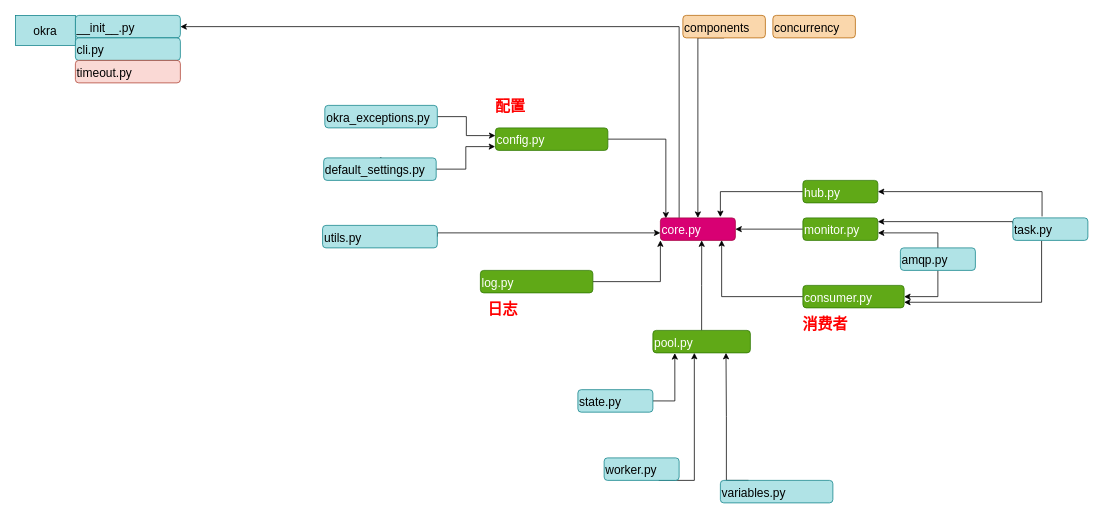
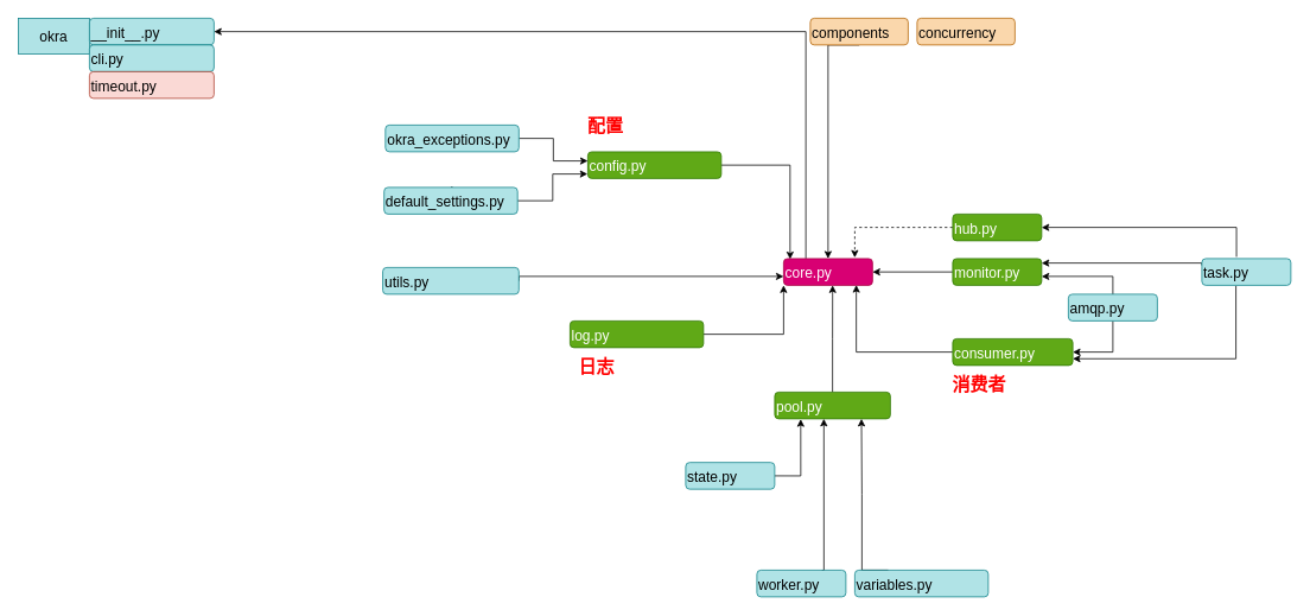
  <mxCell id="0" />
  <mxCell id="1" parent="0" />
  <mxCell id="2" value="okra" style="whiteSpace=wrap;html=1;fillColor=#b0e3e6;strokeColor=#0e8088;fontSize=16;rounded=0;" vertex="1" parent="1"><mxGeometry x="20" y="20" width="80" height="40" as="geometry" /></mxCell>
  <mxCell id="3" value="__init__.py" style="text;html=1;rounded=1;fillColor=#b0e3e6;strokeColor=#0e8088;fontSize=16;" vertex="1" parent="1"><mxGeometry x="100" y="20" width="140" height="30" as="geometry" /></mxCell>
  <mxCell id="4" style="edgeStyle=orthogonalEdgeStyle;rounded=0;orthogonalLoop=1;jettySize=auto;html=1;exitX=0.5;exitY=1;exitDx=0;exitDy=0;entryX=1;entryY=0.5;entryDx=0;entryDy=0;fontSize=16;" edge="1" parent="1" source="6" target="11"><mxGeometry relative="1" as="geometry" /></mxCell>
  <mxCell id="5" style="edgeStyle=orthogonalEdgeStyle;rounded=0;orthogonalLoop=1;jettySize=auto;html=1;exitX=0.5;exitY=0;exitDx=0;exitDy=0;fontSize=16;" edge="1" parent="1" source="6"><mxGeometry relative="1" as="geometry"><mxPoint x="1170" y="310" as="targetPoint" /><Array as="points"><mxPoint x="1250" y="310" /><mxPoint x="1170" y="310" /></Array></mxGeometry></mxCell>
  <mxCell id="6" value="amqp.py" style="text;html=1;rounded=1;fillColor=#b0e3e6;strokeColor=#0e8088;fontSize=16;" vertex="1" parent="1"><mxGeometry x="1200" y="330" width="100" height="30" as="geometry" /></mxCell>
  <mxCell id="7" value="cli.py" style="text;html=1;rounded=1;fillColor=#b0e3e6;strokeColor=#0e8088;fontSize=16;" vertex="1" parent="1"><mxGeometry x="100" y="50" width="140" height="30" as="geometry" /></mxCell>
  <mxCell id="8" style="edgeStyle=orthogonalEdgeStyle;rounded=0;orthogonalLoop=1;jettySize=auto;html=1;exitX=1;exitY=0.5;exitDx=0;exitDy=0;fontSize=16;entryX=0.073;entryY=0.024;entryDx=0;entryDy=0;entryPerimeter=0;" edge="1" parent="1" source="9" target="13"><mxGeometry relative="1" as="geometry" /></mxCell>
  <mxCell id="9" value="config.py" style="text;html=1;rounded=1;fillColor=#60a917;strokeColor=#2D7600;fontSize=16;fontColor=#ffffff;" vertex="1" parent="1"><mxGeometry x="660" y="170" width="150" height="30" as="geometry" /></mxCell>
  <mxCell id="10" style="edgeStyle=orthogonalEdgeStyle;rounded=0;orthogonalLoop=1;jettySize=auto;html=1;exitX=0;exitY=0.5;exitDx=0;exitDy=0;entryX=0.817;entryY=0.989;entryDx=0;entryDy=0;entryPerimeter=0;fontSize=16;" edge="1" parent="1" source="11" target="13"><mxGeometry relative="1" as="geometry" /></mxCell>
  <mxCell id="11" value="consumer.py" style="text;html=1;rounded=1;fillColor=#60a917;strokeColor=#2D7600;fontSize=16;fontColor=#ffffff;" vertex="1" parent="1"><mxGeometry x="1070" y="380" width="135" height="30" as="geometry" /></mxCell>
  <mxCell id="12" style="edgeStyle=orthogonalEdgeStyle;rounded=0;orthogonalLoop=1;jettySize=auto;html=1;exitX=0.25;exitY=0;exitDx=0;exitDy=0;entryX=1;entryY=0.5;entryDx=0;entryDy=0;fontSize=20;fontColor=#FF0000;" edge="1" parent="1" source="13" target="3"><mxGeometry relative="1" as="geometry" /></mxCell>
  <mxCell id="13" value="core.py" style="text;html=1;rounded=1;fillColor=#d80073;strokeColor=#A50040;fontSize=16;fontColor=#ffffff;" vertex="1" parent="1"><mxGeometry x="880" y="290" width="100" height="30" as="geometry" /></mxCell>
  <mxCell id="14" style="edgeStyle=orthogonalEdgeStyle;rounded=0;orthogonalLoop=1;jettySize=auto;html=1;exitX=1;exitY=0.5;exitDx=0;exitDy=0;fontSize=16;entryX=-0.002;entryY=0.833;entryDx=0;entryDy=0;entryPerimeter=0;" edge="1" parent="1" source="42" target="9"><mxGeometry relative="1" as="geometry" /></mxCell>
- <mxCell id="15" style="edgeStyle=orthogonalEdgeStyle;rounded=0;orthogonalLoop=1;jettySize=auto;html=1;exitX=0;exitY=0.5;exitDx=0;exitDy=0;entryX=0.8;entryY=-0.038;entryDx=0;entryDy=0;entryPerimeter=0;fontSize=16;" edge="1" parent="1" source="16" target="13"><mxGeometry relative="1" as="geometry" /></mxCell>
+ <mxCell id="15" style="edgeStyle=orthogonalEdgeStyle;rounded=0;orthogonalLoop=1;jettySize=auto;html=1;exitX=0;exitY=0.5;exitDx=0;exitDy=0;entryX=0.8;entryY=-0.038;entryDx=0;entryDy=0;entryPerimeter=0;fontSize=16;dashed=1;" edge="1" parent="1" source="16" target="13"><mxGeometry relative="1" as="geometry" /></mxCell>
  <mxCell id="16" value="hub.py" style="text;html=1;rounded=1;fillColor=#60a917;strokeColor=#2D7600;fontSize=16;fontColor=#ffffff;" vertex="1" parent="1"><mxGeometry x="1070" y="240" width="100" height="30" as="geometry" /></mxCell>
  <mxCell id="17" style="edgeStyle=orthogonalEdgeStyle;rounded=0;orthogonalLoop=1;jettySize=auto;html=1;exitX=1;exitY=0.5;exitDx=0;exitDy=0;entryX=0;entryY=1;entryDx=0;entryDy=0;fontSize=16;" edge="1" parent="1" source="18" target="13"><mxGeometry relative="1" as="geometry" /></mxCell>
  <mxCell id="18" value="log.py" style="text;html=1;rounded=1;fillColor=#60a917;strokeColor=#2D7600;fontSize=16;fontColor=#ffffff;" vertex="1" parent="1"><mxGeometry x="640" y="360" width="150" height="30" as="geometry" /></mxCell>
  <mxCell id="19" style="edgeStyle=orthogonalEdgeStyle;rounded=0;orthogonalLoop=1;jettySize=auto;html=1;exitX=0;exitY=0.5;exitDx=0;exitDy=0;entryX=1;entryY=0.5;entryDx=0;entryDy=0;fontSize=16;" edge="1" parent="1" source="20" target="13"><mxGeometry relative="1" as="geometry" /></mxCell>
  <mxCell id="20" value="monitor.py" style="text;html=1;rounded=1;fillColor=#60a917;strokeColor=#2D7600;fontSize=16;fontColor=#ffffff;" vertex="1" parent="1"><mxGeometry x="1070" y="290" width="100" height="30" as="geometry" /></mxCell>
  <mxCell id="21" style="edgeStyle=orthogonalEdgeStyle;rounded=0;orthogonalLoop=1;jettySize=auto;html=1;exitX=1;exitY=0.5;exitDx=0;exitDy=0;entryX=0;entryY=0.344;entryDx=0;entryDy=0;fontSize=16;entryPerimeter=0;" edge="1" parent="1" source="22" target="9"><mxGeometry relative="1" as="geometry" /></mxCell>
  <mxCell id="22" value="okra_exceptions.py" style="text;html=1;rounded=1;fillColor=#b0e3e6;strokeColor=#0e8088;fontSize=16;" vertex="1" parent="1"><mxGeometry x="432.59" y="140" width="150" height="30" as="geometry" /></mxCell>
  <mxCell id="23" style="edgeStyle=orthogonalEdgeStyle;rounded=0;orthogonalLoop=1;jettySize=auto;html=1;exitX=0.5;exitY=0;exitDx=0;exitDy=0;entryX=0.551;entryY=1;entryDx=0;entryDy=0;entryPerimeter=0;fontSize=16;" edge="1" parent="1" source="24" target="13"><mxGeometry relative="1" as="geometry" /></mxCell>
  <mxCell id="24" value="pool.py" style="text;html=1;rounded=1;fillColor=#60a917;strokeColor=#2D7600;fontSize=16;fontColor=#ffffff;" vertex="1" parent="1"><mxGeometry x="870" y="440" width="130" height="30" as="geometry" /></mxCell>
  <mxCell id="25" style="edgeStyle=orthogonalEdgeStyle;rounded=0;orthogonalLoop=1;jettySize=auto;html=1;exitX=1;exitY=0.5;exitDx=0;exitDy=0;entryX=0.225;entryY=1.013;entryDx=0;entryDy=0;entryPerimeter=0;fontSize=16;" edge="1" parent="1" source="26" target="24"><mxGeometry relative="1" as="geometry" /></mxCell>
  <mxCell id="26" value="state.py" style="text;html=1;rounded=1;fillColor=#b0e3e6;strokeColor=#0e8088;fontSize=16;" vertex="1" parent="1"><mxGeometry x="770" y="519.06" width="100" height="30" as="geometry" /></mxCell>
  <mxCell id="27" style="edgeStyle=orthogonalEdgeStyle;rounded=0;orthogonalLoop=1;jettySize=auto;html=1;exitX=0.389;exitY=-0.064;exitDx=0;exitDy=0;entryX=1;entryY=0.5;entryDx=0;entryDy=0;fontSize=16;exitPerimeter=0;" edge="1" parent="1" source="30" target="16"><mxGeometry relative="1" as="geometry"><Array as="points"><mxPoint x="1389" y="255" /></Array></mxGeometry></mxCell>
  <mxCell id="28" style="edgeStyle=orthogonalEdgeStyle;rounded=0;orthogonalLoop=1;jettySize=auto;html=1;exitX=0;exitY=0.25;exitDx=0;exitDy=0;fontSize=16;" edge="1" parent="1" source="30" target="20"><mxGeometry relative="1" as="geometry"><Array as="points"><mxPoint x="1350" y="295" /></Array></mxGeometry></mxCell>
  <mxCell id="29" style="edgeStyle=orthogonalEdgeStyle;rounded=0;orthogonalLoop=1;jettySize=auto;html=1;exitX=0.383;exitY=1.019;exitDx=0;exitDy=0;entryX=1;entryY=0.75;entryDx=0;entryDy=0;fontSize=16;exitPerimeter=0;" edge="1" parent="1" source="30" target="11"><mxGeometry relative="1" as="geometry" /></mxCell>
  <mxCell id="30" value="task.py" style="text;html=1;rounded=1;fillColor=#b0e3e6;strokeColor=#0e8088;fontSize=16;" vertex="1" parent="1"><mxGeometry x="1350" y="290" width="100" height="30" as="geometry" /></mxCell>
  <mxCell id="31" value="timeout.py" style="text;html=1;rounded=1;fillColor=#fad9d5;strokeColor=#ae4132;fontSize=16;" vertex="1" parent="1"><mxGeometry x="100" y="80" width="140" height="30" as="geometry" /></mxCell>
  <mxCell id="32" style="edgeStyle=orthogonalEdgeStyle;rounded=0;orthogonalLoop=1;jettySize=auto;html=1;exitX=1;exitY=0.5;exitDx=0;exitDy=0;fontSize=16;" edge="1" parent="1" source="34"><mxGeometry relative="1" as="geometry"><mxPoint x="880" y="310" as="targetPoint" /><Array as="points"><mxPoint x="582" y="310" /><mxPoint x="880" y="310" /></Array></mxGeometry></mxCell>
  <mxCell id="33" style="edgeStyle=orthogonalEdgeStyle;rounded=0;orthogonalLoop=1;jettySize=auto;html=1;exitX=0.5;exitY=0;exitDx=0;exitDy=0;fontSize=16;" edge="1" parent="1" source="42"><mxGeometry relative="1" as="geometry"><mxPoint x="508" y="231" as="targetPoint" /></mxGeometry></mxCell>
  <mxCell id="34" value="utils.py" style="text;html=1;rounded=1;fillColor=#b0e3e6;strokeColor=#0e8088;fontSize=16;" vertex="1" parent="1"><mxGeometry x="429.59" y="300" width="153" height="30" as="geometry" /></mxCell>
  <mxCell id="35" style="edgeStyle=orthogonalEdgeStyle;rounded=0;orthogonalLoop=1;jettySize=auto;html=1;exitX=0.25;exitY=0;exitDx=0;exitDy=0;entryX=0.75;entryY=1;entryDx=0;entryDy=0;fontSize=16;" edge="1" parent="1" source="36" target="24"><mxGeometry relative="1" as="geometry"><Array as="points"><mxPoint x="968" y="640" /><mxPoint x="968" y="555" /></Array></mxGeometry></mxCell>
  <mxCell id="36" value="variables.py" style="text;html=1;rounded=1;fillColor=#b0e3e6;strokeColor=#0e8088;fontSize=16;" vertex="1" parent="1"><mxGeometry x="960" y="640" width="150" height="30" as="geometry" /></mxCell>
  <mxCell id="37" style="edgeStyle=orthogonalEdgeStyle;rounded=0;orthogonalLoop=1;jettySize=auto;html=1;exitX=0.731;exitY=0.007;exitDx=0;exitDy=0;fontSize=16;entryX=0.425;entryY=1;entryDx=0;entryDy=0;entryPerimeter=0;exitPerimeter=0;" edge="1" parent="1" source="38" target="24"><mxGeometry relative="1" as="geometry"><mxPoint x="926" y="548" as="targetPoint" /><Array as="points"><mxPoint x="925" y="640" /></Array></mxGeometry></mxCell>
- <mxCell id="38" value="worker.py" style="text;html=1;rounded=1;fillColor=#b0e3e6;strokeColor=#0e8088;fontSize=16;" vertex="1" parent="1"><mxGeometry x="805" y="610" width="100" height="30" as="geometry" /></mxCell>
+ <mxCell id="38" value="worker.py" style="text;html=1;rounded=1;fillColor=#b0e3e6;strokeColor=#0e8088;fontSize=16;" vertex="1" parent="1"><mxGeometry x="850" y="640" width="100" height="30" as="geometry" /></mxCell>
  <mxCell id="39" style="edgeStyle=orthogonalEdgeStyle;rounded=0;orthogonalLoop=1;jettySize=auto;html=1;exitX=0.5;exitY=1;exitDx=0;exitDy=0;entryX=0.5;entryY=0;entryDx=0;entryDy=0;fontSize=16;" edge="1" parent="1" source="40" target="13"><mxGeometry relative="1" as="geometry"><Array as="points"><mxPoint x="930" y="50" /></Array></mxGeometry></mxCell>
  <mxCell id="40" value="components" style="text;html=1;fontSize=16;fillColor=#fad7ac;strokeColor=#b46504;rounded=1;" vertex="1" parent="1"><mxGeometry x="910" y="20" width="110" height="30" as="geometry" /></mxCell>
  <mxCell id="41" value="concurrency" style="text;html=1;fontSize=16;fillColor=#fad7ac;strokeColor=#b46504;rounded=1;" vertex="1" parent="1"><mxGeometry x="1030" y="20" width="110" height="30" as="geometry" /></mxCell>
  <mxCell id="42" value="default_settings.py" style="text;html=1;rounded=1;fillColor=#b0e3e6;strokeColor=#0e8088;fontSize=16;" vertex="1" parent="1"><mxGeometry x="431.09" y="210" width="150" height="30" as="geometry" /></mxCell>
  <mxCell id="43" value="日志" style="text;html=1;strokeColor=none;fillColor=none;align=center;verticalAlign=middle;whiteSpace=wrap;rounded=0;fontSize=20;fontStyle=1;fontColor=#FF0000;" vertex="1" parent="1"><mxGeometry x="640" y="400" width="60" height="20" as="geometry" /></mxCell>
  <mxCell id="44" value="消费者" style="text;html=1;strokeColor=none;fillColor=none;align=center;verticalAlign=middle;whiteSpace=wrap;rounded=0;fontSize=20;fontStyle=1;fontColor=#FF0000;" vertex="1" parent="1"><mxGeometry x="1060" y="420" width="80" height="20" as="geometry" /></mxCell>
  <mxCell id="45" value="配置" style="text;html=1;strokeColor=none;fillColor=none;align=center;verticalAlign=middle;whiteSpace=wrap;rounded=0;fontSize=20;fontStyle=1;fontColor=#FF0000;" vertex="1" parent="1"><mxGeometry x="650" y="130" width="60" height="20" as="geometry" /></mxCell>
